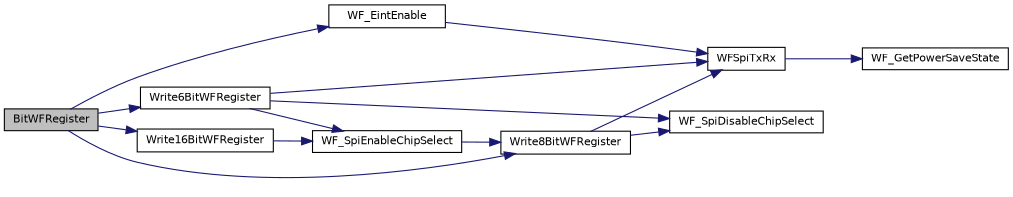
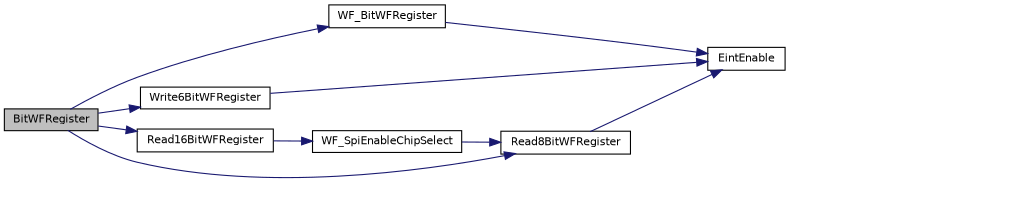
  digraph {
    rankdir=LR
    node [color=black fillcolor=white fontname=Helvetica fontsize=10 shape=record style=filled]
    edge [color=midnightblue fontname=Helvetica fontsize=10 labelfontname=Helvetica labelfontsize=10 style=solid]
    n1 [fillcolor=grey75 fontcolor=black height=0.2 label=BitWFRegister width=0.4]
-   n2 [height=0.2 label=Write8BitWFRegister width=0.4]
+   n2 [height=0.2 label=Read8BitWFRegister width=0.4]
    n3 [height=0.2 label=Write6BitWFRegister width=0.4]
-   n4 [height=0.2 label=Write16BitWFRegister width=0.4]
-   n5 [height=0.2 label=WF_EintEnable width=0.4]
-   n6 [height=0.2 label=WFSpiTxRx width=0.4]
-   n7 [height=0.2 label=WF_SpiDisableChipSelect width=0.4]
+   n4 [height=0.2 label=Read16BitWFRegister width=0.4]
+   n5 [height=0.2 label=WF_BitWFRegister width=0.4]
+   n6 [height=0.2 label=EintEnable width=0.4]
    n8 [height=0.2 label=WF_SpiEnableChipSelect width=0.4]
-   n9 [height=0.2 label=WF_GetPowerSaveState width=0.4]
    n1 -> n2
    n1 -> n3
    n1 -> n4
    n1 -> n5
    n2 -> n6
-   n2 -> n7
    n3 -> n6
-   n3 -> n7
-   n3 -> n8
    n4 -> n8
    n5 -> n6
-   n6 -> n9
    n8 -> n2
  }
